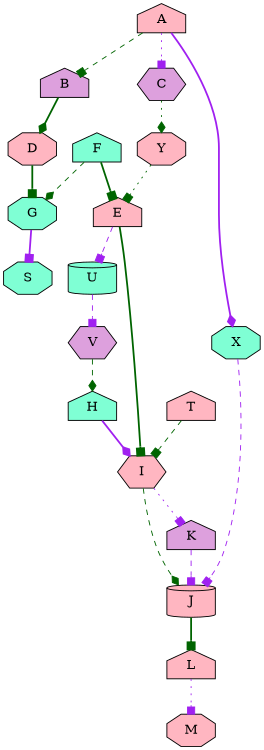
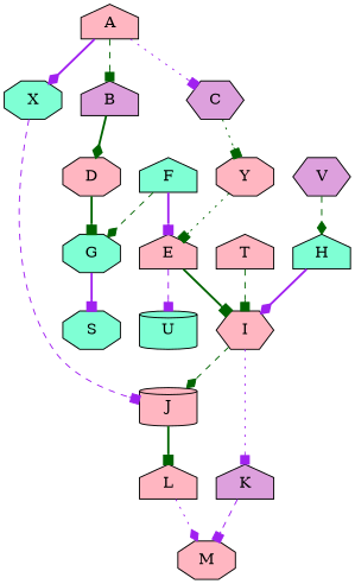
  digraph {
    rankdir=TB
    node [fillcolor=lightpink shape=house style=filled]
    edge [arrowhead=box color=darkgreen style=dashed]
    B [fillcolor=plum]
    A
    C [fillcolor=plum shape=hexagon]
    X [fillcolor=aquamarine shape=octagon]
    D [shape=octagon]
    Y [shape=octagon]
    J [shape=cylinder]
    G [fillcolor=aquamarine shape=octagon]
    E
    L
    M [shape=octagon]
    U [fillcolor=aquamarine shape=cylinder]
    I [shape=hexagon]
    H [fillcolor=aquamarine]
    V [fillcolor=plum shape=hexagon]
    F [fillcolor=aquamarine]
    S [fillcolor=aquamarine shape=octagon]
    K [fillcolor=plum]
    T
    B -> D [arrowhead=diamond style=bold]
    A -> B
    A -> C [color=purple style=dotted]
    A -> X [arrowhead=diamond color=purple style=bold]
-   C -> Y [arrowhead=diamond style=dotted]
+   C -> Y [style=dotted]
    X -> J [color=purple]
    D -> G [style=bold]
    Y -> E [style=dotted]
    J -> L [style=bold]
    G -> S [color=purple style=bold]
    E -> U [color=purple]
    E -> I [style=bold]
-   L -> M [color=purple style=dotted]
-   U -> V [color=purple]
+   L -> M [arrowhead=diamond color=purple style=dotted]
    I -> J [arrowhead=diamond]
    I -> K [color=purple style=dotted]
    H -> I [arrowhead=diamond color=purple style=bold]
    V -> H [arrowhead=diamond]
    F -> G [arrowhead=diamond]
-   F -> E [style=bold]
-   K -> J [color=purple]
+   F -> E [color=purple style=bold]
+   K -> M [color=purple]
    T -> I
  }
